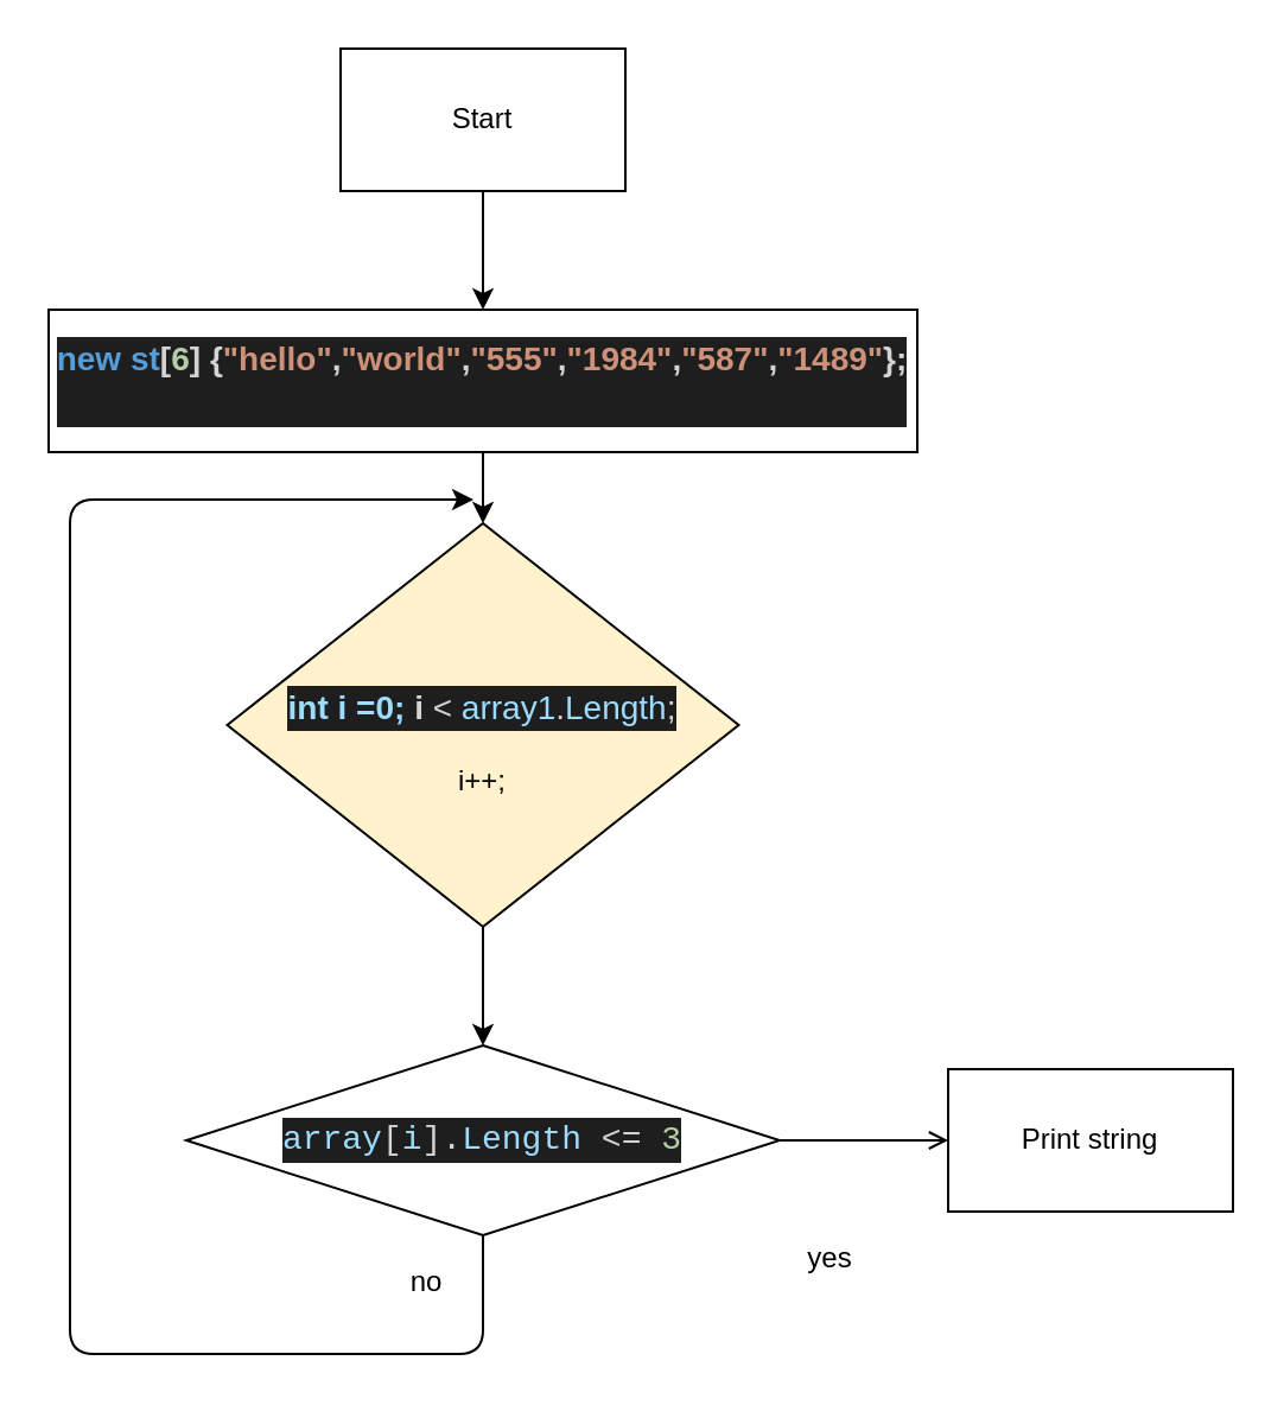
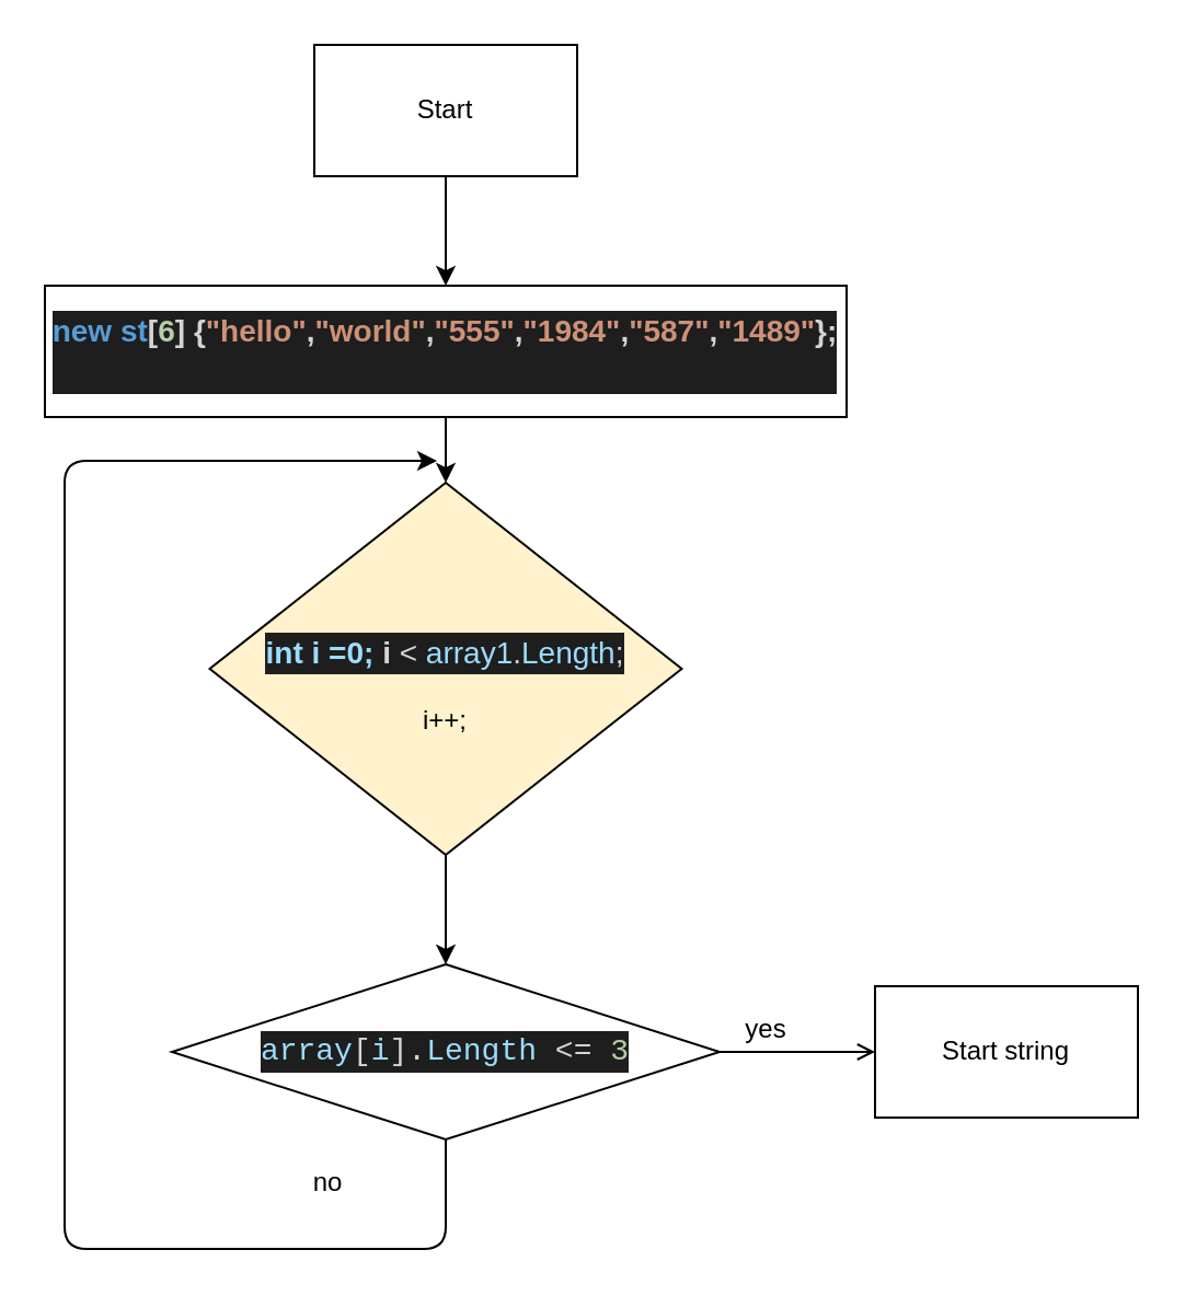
  <mxCell id="0" />
  <mxCell id="1" parent="0" />
  <mxCell id="2" value="" style="edgeStyle=none;html=1;" edge="1" parent="1" source="3"><mxGeometry relative="1" as="geometry"><mxPoint x="203" y="130" as="targetPoint" /></mxGeometry></mxCell>
  <mxCell id="3" value="Start" style="whiteSpace=wrap;html=1;rounded=0;" vertex="1" parent="1"><mxGeometry x="143" y="20" width="120" height="60" as="geometry" /></mxCell>
  <mxCell id="4" value="" style="edgeStyle=none;html=1;" edge="1" parent="1" source="5" target="7"><mxGeometry relative="1" as="geometry" /></mxCell>
  <mxCell id="5" value="&lt;h3 style=&quot;color: rgb(212 , 212 , 212) ; background-color: rgb(30 , 30 , 30) ; font-size: 14px ; line-height: 19px&quot;&gt;&lt;span style=&quot;color: rgb(86 , 156 , 214)&quot;&gt;new&lt;/span&gt; &lt;span style=&quot;color: rgb(86 , 156 , 214)&quot;&gt;st&lt;/span&gt;[&lt;span style=&quot;color: rgb(181 , 206 , 168)&quot;&gt;6&lt;/span&gt;] {&lt;span style=&quot;color: rgb(206 , 145 , 120)&quot;&gt;&quot;hello&quot;&lt;/span&gt;,&lt;span style=&quot;color: rgb(206 , 145 , 120)&quot;&gt;&quot;world&quot;&lt;/span&gt;,&lt;span style=&quot;color: rgb(206 , 145 , 120)&quot;&gt;&quot;555&quot;&lt;/span&gt;,&lt;span style=&quot;color: rgb(206 , 145 , 120)&quot;&gt;&quot;1984&quot;&lt;/span&gt;,&lt;span style=&quot;color: rgb(206 , 145 , 120)&quot;&gt;&quot;587&quot;&lt;/span&gt;,&lt;span style=&quot;color: rgb(206 , 145 , 120)&quot;&gt;&quot;1489&quot;&lt;/span&gt;};&lt;br&gt;&lt;br&gt;&lt;/h3&gt;" style="rounded=0;whiteSpace=wrap;html=1;" vertex="1" parent="1"><mxGeometry x="20" y="130" width="366" height="60" as="geometry" /></mxCell>
  <mxCell id="6" value="" style="edgeStyle=none;html=1;" edge="1" parent="1" source="7"><mxGeometry relative="1" as="geometry"><mxPoint x="203" y="440" as="targetPoint" /></mxGeometry></mxCell>
  <mxCell id="7" value="&lt;h3 style=&quot;color: rgb(212 , 212 , 212) ; background-color: rgb(30 , 30 , 30) ; font-size: 14px ; line-height: 19px&quot;&gt;&lt;span style=&quot;color: rgb(156 , 220 , 254)&quot;&gt;int i =0;&amp;nbsp;&lt;/span&gt;i&lt;span style=&quot;font-weight: normal&quot;&gt; &amp;lt; &lt;/span&gt;&lt;span style=&quot;font-weight: normal ; color: rgb(156 , 220 , 254)&quot;&gt;array1&lt;/span&gt;&lt;span style=&quot;font-weight: normal&quot;&gt;.&lt;/span&gt;&lt;span style=&quot;font-weight: normal ; color: rgb(156 , 220 , 254)&quot;&gt;Length&lt;/span&gt;&lt;span style=&quot;font-weight: normal&quot;&gt;;&lt;/span&gt;&lt;/h3&gt;&lt;div&gt;&lt;span style=&quot;font-weight: normal&quot;&gt;i++;&lt;/span&gt;&lt;/div&gt;" style="rhombus;whiteSpace=wrap;html=1;rounded=0;fillColor=#fff2cc;" vertex="1" parent="1"><mxGeometry x="95.25" y="220" width="215.5" height="170" as="geometry" /></mxCell>
  <mxCell id="8" style="edgeStyle=none;html=1;fontFamily=Helvetica;" edge="1" parent="1" source="10"><mxGeometry relative="1" as="geometry"><mxPoint x="199" y="210" as="targetPoint" /><Array as="points"><mxPoint x="203" y="570" /><mxPoint x="29" y="570" /><mxPoint x="29" y="210" /></Array></mxGeometry></mxCell>
  <mxCell id="9" style="edgeStyle=none;html=1;fontFamily=Helvetica;endArrow=open;" edge="1" parent="1" source="10" target="12"><mxGeometry relative="1" as="geometry"><mxPoint x="409" y="480" as="targetPoint" /></mxGeometry></mxCell>
  <mxCell id="10" value="&lt;div style=&quot;color: rgb(212 , 212 , 212) ; background-color: rgb(30 , 30 , 30) ; font-family: &amp;#34;consolas&amp;#34; , &amp;#34;courier new&amp;#34; , monospace ; font-size: 14px ; line-height: 19px&quot;&gt;&lt;span style=&quot;color: #9cdcfe&quot;&gt;array&lt;/span&gt;[&lt;span style=&quot;color: #9cdcfe&quot;&gt;i&lt;/span&gt;].&lt;span style=&quot;color: #9cdcfe&quot;&gt;Length&lt;/span&gt; &amp;lt;= &lt;span style=&quot;color: #b5cea8&quot;&gt;3&lt;/span&gt;&lt;/div&gt;" style="rhombus;whiteSpace=wrap;html=1;rounded=0;" vertex="1" parent="1"><mxGeometry x="78" y="440" width="250" height="80" as="geometry" /></mxCell>
- <mxCell id="11" value="no" style="text;html=1;align=center;verticalAlign=middle;resizable=0;points=[];autosize=1;strokeColor=none;fillColor=none;fontFamily=Helvetica;" vertex="1" parent="1"><mxGeometry x="164" y="530" width="30" height="20" as="geometry" /></mxCell>
- <mxCell id="12" value="Print string" style="rounded=0;whiteSpace=wrap;html=1;fontFamily=Helvetica;" vertex="1" parent="1"><mxGeometry x="399" y="450" width="120" height="60" as="geometry" /></mxCell>
- <mxCell id="13" value="yes" style="text;html=1;align=center;verticalAlign=middle;resizable=0;points=[];autosize=1;strokeColor=none;fillColor=none;fontFamily=Helvetica;" vertex="1" parent="1"><mxGeometry x="334" y="520" width="30" height="20" as="geometry" /></mxCell>
+ <mxCell id="11" value="no" style="text;html=1;align=center;verticalAlign=middle;resizable=0;points=[];autosize=1;strokeColor=none;fillColor=none;fontFamily=Helvetica;" vertex="1" parent="1"><mxGeometry x="134" y="530" width="30" height="20" as="geometry" /></mxCell>
+ <mxCell id="12" value="Start string" style="rounded=0;whiteSpace=wrap;html=1;fontFamily=Helvetica;" vertex="1" parent="1"><mxGeometry x="399" y="450" width="120" height="60" as="geometry" /></mxCell>
+ <mxCell id="13" value="yes" style="text;html=1;align=center;verticalAlign=middle;resizable=0;points=[];autosize=1;strokeColor=none;fillColor=none;fontFamily=Helvetica;" vertex="1" parent="1"><mxGeometry x="334" y="460" width="30" height="20" as="geometry" /></mxCell>
